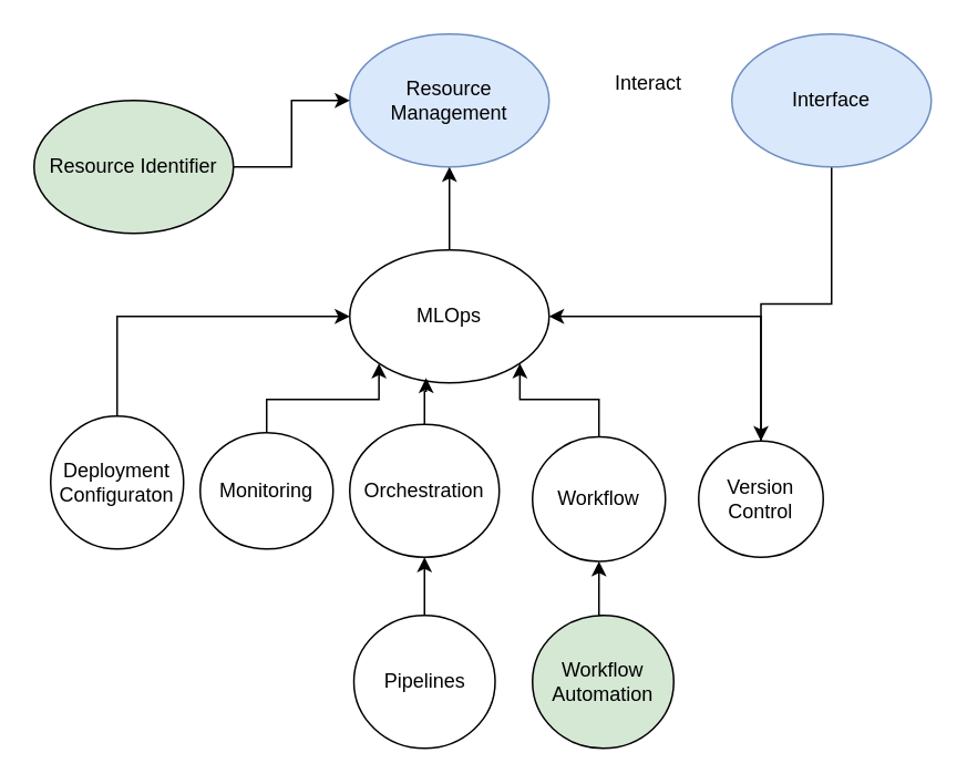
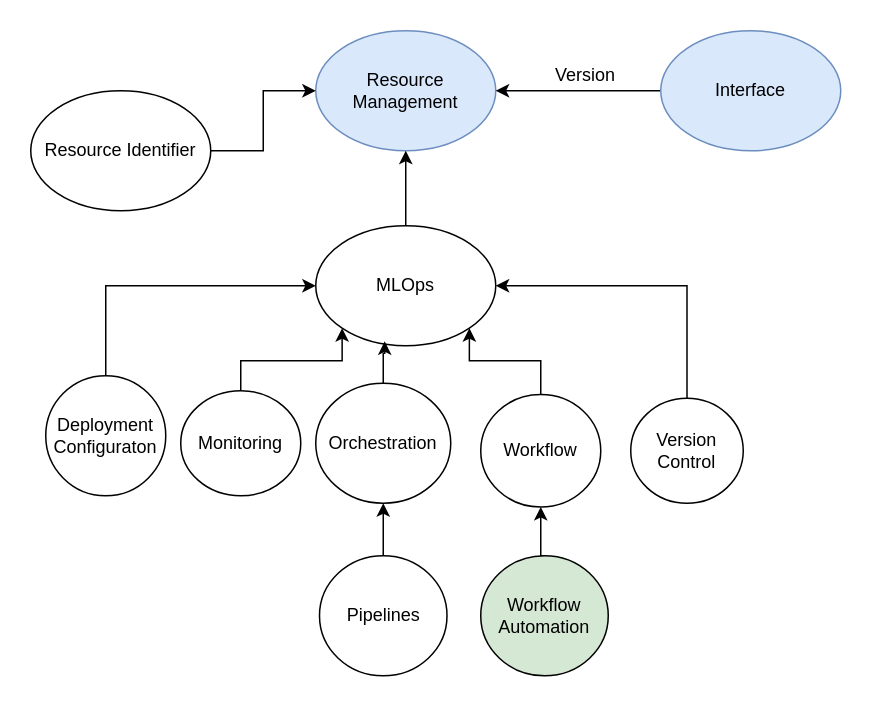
  <mxCell id="0" />
  <mxCell id="1" parent="0" />
  <mxCell id="2" value="Resource Management" style="ellipse;whiteSpace=wrap;html=1;fillColor=#dae8fc;strokeColor=#6c8ebf;" parent="1" vertex="1"><mxGeometry x="210" y="20" width="120" height="80" as="geometry" /></mxCell>
  <mxCell id="3" style="edgeStyle=orthogonalEdgeStyle;rounded=0;orthogonalLoop=1;jettySize=auto;html=1;entryX=0.5;entryY=1;entryDx=0;entryDy=0;exitX=0.5;exitY=0;exitDx=0;exitDy=0;" parent="1" source="4" target="2" edge="1"><mxGeometry relative="1" as="geometry" /></mxCell>
  <mxCell id="4" value="MLOps" style="ellipse;whiteSpace=wrap;html=1;" parent="1" vertex="1"><mxGeometry x="210" y="150" width="120" height="80" as="geometry" /></mxCell>
  <mxCell id="5" style="edgeStyle=orthogonalEdgeStyle;rounded=0;orthogonalLoop=1;jettySize=auto;html=1;entryX=0;entryY=0.5;entryDx=0;entryDy=0;" parent="1" source="6" target="2" edge="1"><mxGeometry relative="1" as="geometry" /></mxCell>
- <mxCell id="6" value="Resource Identifier" style="ellipse;whiteSpace=wrap;html=1;fillColor=#d5e8d4;" parent="1" vertex="1"><mxGeometry x="20" y="60" width="120" height="80" as="geometry" /></mxCell>
+ <mxCell id="6" value="Resource Identifier" style="ellipse;whiteSpace=wrap;html=1;" parent="1" vertex="1"><mxGeometry x="20" y="60" width="120" height="80" as="geometry" /></mxCell>
  <mxCell id="7" style="edgeStyle=orthogonalEdgeStyle;rounded=0;orthogonalLoop=1;jettySize=auto;html=1;entryX=0;entryY=1;entryDx=0;entryDy=0;" parent="1" source="8" target="4" edge="1"><mxGeometry relative="1" as="geometry"><Array as="points"><mxPoint x="160" y="240" /><mxPoint x="228" y="240" /></Array></mxGeometry></mxCell>
  <mxCell id="8" value="Monitoring" style="ellipse;whiteSpace=wrap;html=1;" parent="1" vertex="1"><mxGeometry x="120" y="260" width="80" height="70" as="geometry" /></mxCell>
  <mxCell id="9" style="edgeStyle=orthogonalEdgeStyle;rounded=0;orthogonalLoop=1;jettySize=auto;html=1;entryX=1;entryY=0.5;entryDx=0;entryDy=0;exitX=0.5;exitY=0;exitDx=0;exitDy=0;" parent="1" source="10" target="4" edge="1"><mxGeometry relative="1" as="geometry"><Array as="points"><mxPoint x="458" y="190" /></Array></mxGeometry></mxCell>
  <mxCell id="10" value="Version Control" style="ellipse;whiteSpace=wrap;html=1;" parent="1" vertex="1"><mxGeometry x="420" y="265" width="75" height="70" as="geometry" /></mxCell>
  <mxCell id="11" value="Orchestration" style="ellipse;whiteSpace=wrap;html=1;" parent="1" vertex="1"><mxGeometry x="210" y="255" width="90" height="80" as="geometry" /></mxCell>
  <mxCell id="12" style="edgeStyle=orthogonalEdgeStyle;rounded=0;orthogonalLoop=1;jettySize=auto;html=1;exitX=0.5;exitY=0;exitDx=0;exitDy=0;entryX=0.5;entryY=1;entryDx=0;entryDy=0;" parent="1" source="13" target="11" edge="1"><mxGeometry relative="1" as="geometry" /></mxCell>
  <mxCell id="13" value="Pipelines" style="ellipse;whiteSpace=wrap;html=1;" parent="1" vertex="1"><mxGeometry x="212.5" y="370" width="85" height="80" as="geometry" /></mxCell>
  <mxCell id="14" style="edgeStyle=orthogonalEdgeStyle;rounded=0;orthogonalLoop=1;jettySize=auto;html=1;entryX=1;entryY=1;entryDx=0;entryDy=0;" parent="1" source="15" target="4" edge="1"><mxGeometry relative="1" as="geometry"><Array as="points"><mxPoint x="360" y="240" /><mxPoint x="312" y="240" /></Array></mxGeometry></mxCell>
  <mxCell id="15" value="Workflow" style="ellipse;whiteSpace=wrap;html=1;" parent="1" vertex="1"><mxGeometry x="320" y="262.5" width="80" height="75" as="geometry" /></mxCell>
  <mxCell id="16" style="edgeStyle=orthogonalEdgeStyle;rounded=0;orthogonalLoop=1;jettySize=auto;html=1;exitX=0.5;exitY=0;exitDx=0;exitDy=0;entryX=0;entryY=0.5;entryDx=0;entryDy=0;" parent="1" source="17" target="4" edge="1"><mxGeometry relative="1" as="geometry" /></mxCell>
  <mxCell id="17" value="Deployment Configuraton" style="ellipse;whiteSpace=wrap;html=1;" parent="1" vertex="1"><mxGeometry x="30" y="250" width="80" height="80" as="geometry" /></mxCell>
  <mxCell id="18" style="edgeStyle=orthogonalEdgeStyle;rounded=0;orthogonalLoop=1;jettySize=auto;html=1;exitX=0.5;exitY=0;exitDx=0;exitDy=0;entryX=0.5;entryY=1;entryDx=0;entryDy=0;" parent="1" source="19" target="15" edge="1"><mxGeometry relative="1" as="geometry" /></mxCell>
  <mxCell id="19" value="Workflow Automation" style="ellipse;whiteSpace=wrap;html=1;fillColor=#d5e8d4;" parent="1" vertex="1"><mxGeometry x="320" y="370" width="85" height="80" as="geometry" /></mxCell>
  <mxCell id="20" style="edgeStyle=orthogonalEdgeStyle;rounded=0;orthogonalLoop=1;jettySize=auto;html=1;entryX=0.383;entryY=0.963;entryDx=0;entryDy=0;entryPerimeter=0;" parent="1" source="11" target="4" edge="1"><mxGeometry relative="1" as="geometry" /></mxCell>
- <mxCell id="21" style="edgeStyle=orthogonalEdgeStyle;rounded=0;orthogonalLoop=1;jettySize=auto;html=1;" edge="1" parent="1" source="22" target="10"><mxGeometry relative="1" as="geometry" /></mxCell>
+ <mxCell id="21" style="edgeStyle=orthogonalEdgeStyle;rounded=0;orthogonalLoop=1;jettySize=auto;html=1;entryX=1;entryY=0.5;entryDx=0;entryDy=0;" edge="1" parent="1" source="22" target="2"><mxGeometry relative="1" as="geometry" /></mxCell>
  <mxCell id="22" value="Interface" style="ellipse;whiteSpace=wrap;html=1;fillColor=#dae8fc;strokeColor=#6c8ebf;" vertex="1" parent="1"><mxGeometry x="440" y="20" width="120" height="80" as="geometry" /></mxCell>
- <mxCell id="23" value="Interact" style="text;html=1;align=center;verticalAlign=middle;whiteSpace=wrap;rounded=0;" vertex="1" parent="1"><mxGeometry x="360" y="35" width="60" height="30" as="geometry" /></mxCell>
+ <mxCell id="23" value="Version" style="text;html=1;align=center;verticalAlign=middle;whiteSpace=wrap;rounded=0;" vertex="1" parent="1"><mxGeometry x="360" y="35" width="60" height="30" as="geometry" /></mxCell>
